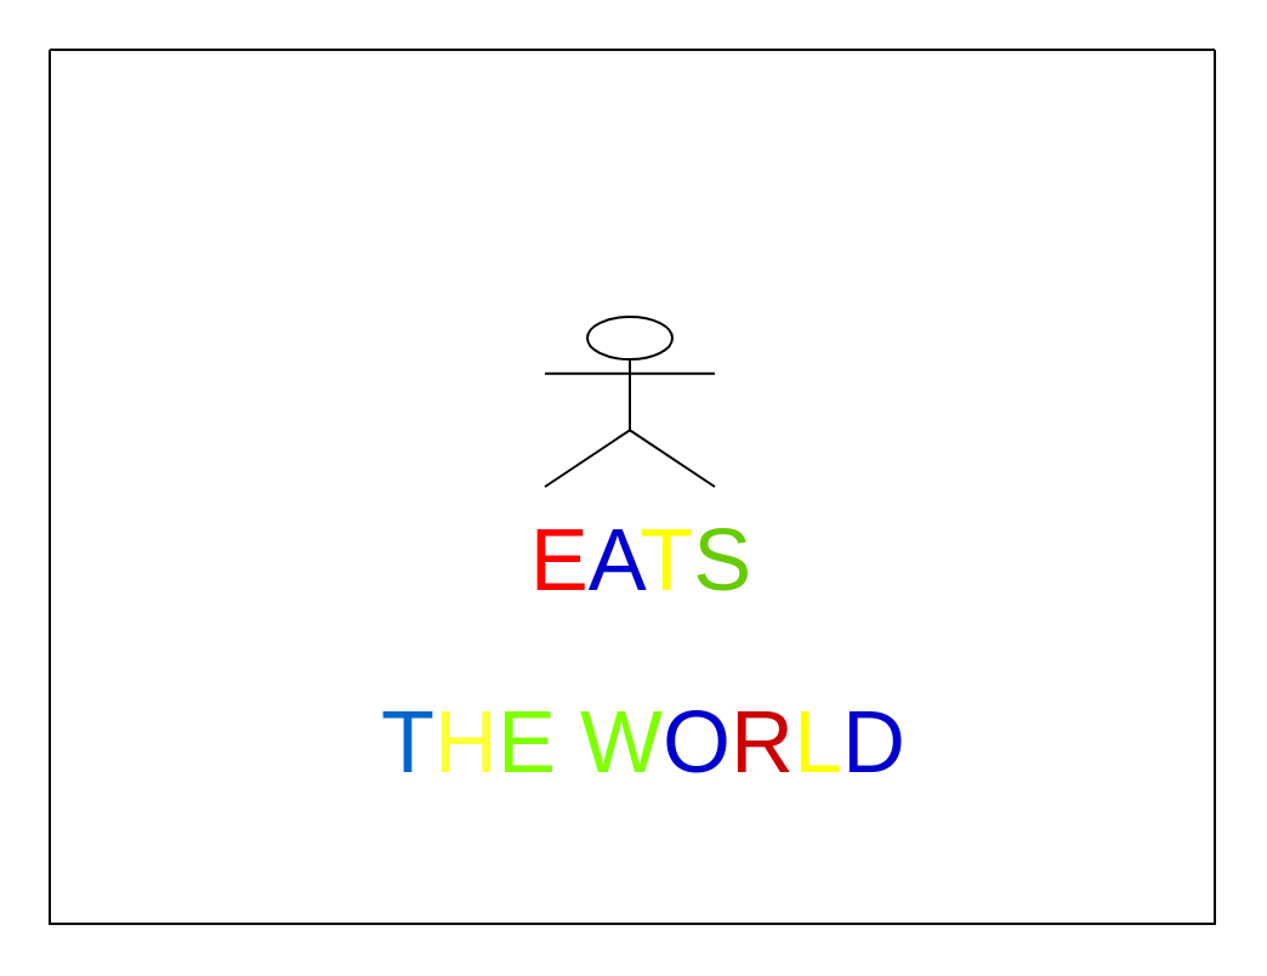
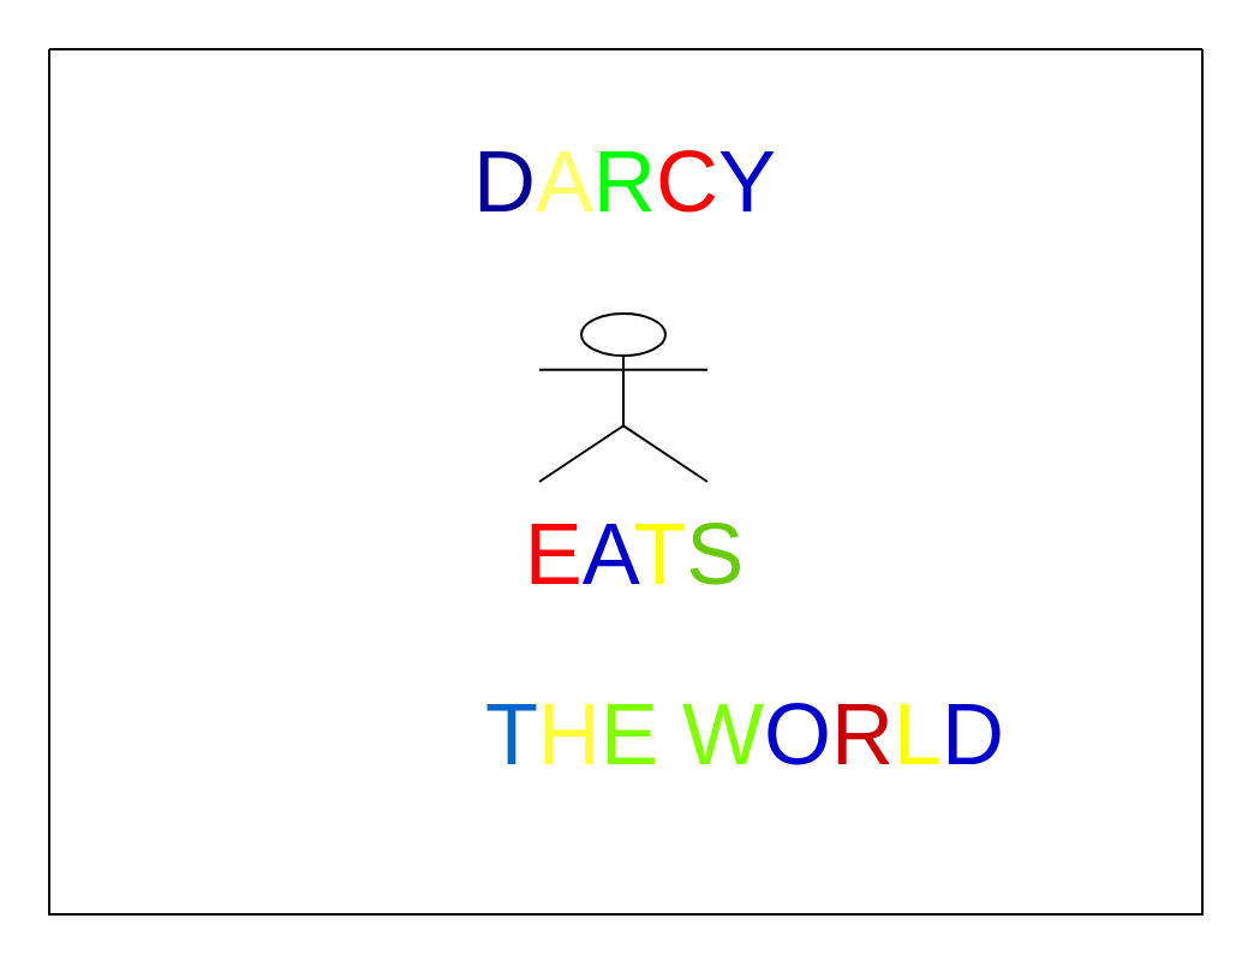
  <mxCell id="0" />
  <mxCell id="1" parent="0" />
  <mxCell id="2" value="" style="swimlane;startSize=0;fontSize=36;fontColor=#CC0000;" vertex="1" parent="1"><mxGeometry x="20" y="20" width="480" height="360" as="geometry" /></mxCell>
+ <mxCell id="3" value="&lt;font color=&quot;#000099&quot;&gt;D&lt;/font&gt;&lt;font color=&quot;#ffff66&quot;&gt;A&lt;/font&gt;&lt;font color=&quot;#00ff00&quot;&gt;R&lt;/font&gt;&lt;font color=&quot;#ff0000&quot;&gt;C&lt;/font&gt;&lt;font color=&quot;#0000cc&quot;&gt;Y&lt;/font&gt;" style="text;html=1;strokeColor=none;fillColor=none;align=center;verticalAlign=middle;whiteSpace=wrap;rounded=0;fontSize=36;fontColor=#CC0000;" vertex="1" parent="2"><mxGeometry x="145" y="40" width="190" height="30" as="geometry" /></mxCell>
  <mxCell id="4" value="" style="shape=umlActor;verticalLabelPosition=bottom;verticalAlign=top;html=1;outlineConnect=0;fontSize=36;fontColor=#0000CC;" vertex="1" parent="2"><mxGeometry x="204" y="110" width="70" height="70" as="geometry" /></mxCell>
  <mxCell id="5" value="&lt;font color=&quot;#ff0000&quot;&gt;E&lt;/font&gt;A&lt;font color=&quot;#ffff00&quot;&gt;T&lt;/font&gt;&lt;font color=&quot;#66cc00&quot;&gt;S&lt;/font&gt;" style="text;html=1;strokeColor=none;fillColor=none;align=center;verticalAlign=middle;whiteSpace=wrap;rounded=0;fontSize=36;fontColor=#0000CC;" vertex="1" parent="2"><mxGeometry x="214" y="195" width="60" height="30" as="geometry" /></mxCell>
- <mxCell id="6" value="&lt;font color=&quot;#0066cc&quot;&gt;T&lt;/font&gt;&lt;font color=&quot;#ffff33&quot;&gt;H&lt;/font&gt;&lt;font color=&quot;#80ff00&quot;&gt;E W&lt;/font&gt;O&lt;font color=&quot;#cc0000&quot;&gt;R&lt;/font&gt;&lt;font color=&quot;#ffff00&quot;&gt;L&lt;/font&gt;D" style="text;html=1;strokeColor=none;fillColor=none;align=center;verticalAlign=middle;whiteSpace=wrap;rounded=0;fontSize=36;fontColor=#0000CC;" vertex="1" parent="2"><mxGeometry x="60" y="270" width="370" height="30" as="geometry" /></mxCell>
+ <mxCell id="6" value="&lt;font color=&quot;#0066cc&quot;&gt;T&lt;/font&gt;&lt;font color=&quot;#ffff33&quot;&gt;H&lt;/font&gt;&lt;font color=&quot;#80ff00&quot;&gt;E W&lt;/font&gt;O&lt;font color=&quot;#cc0000&quot;&gt;R&lt;/font&gt;&lt;font color=&quot;#ffff00&quot;&gt;L&lt;/font&gt;D" style="text;html=1;strokeColor=none;fillColor=none;align=center;verticalAlign=middle;whiteSpace=wrap;rounded=0;fontSize=36;fontColor=#0000CC;" vertex="1" parent="2"><mxGeometry x="105" y="270" width="370" height="30" as="geometry" /></mxCell>
